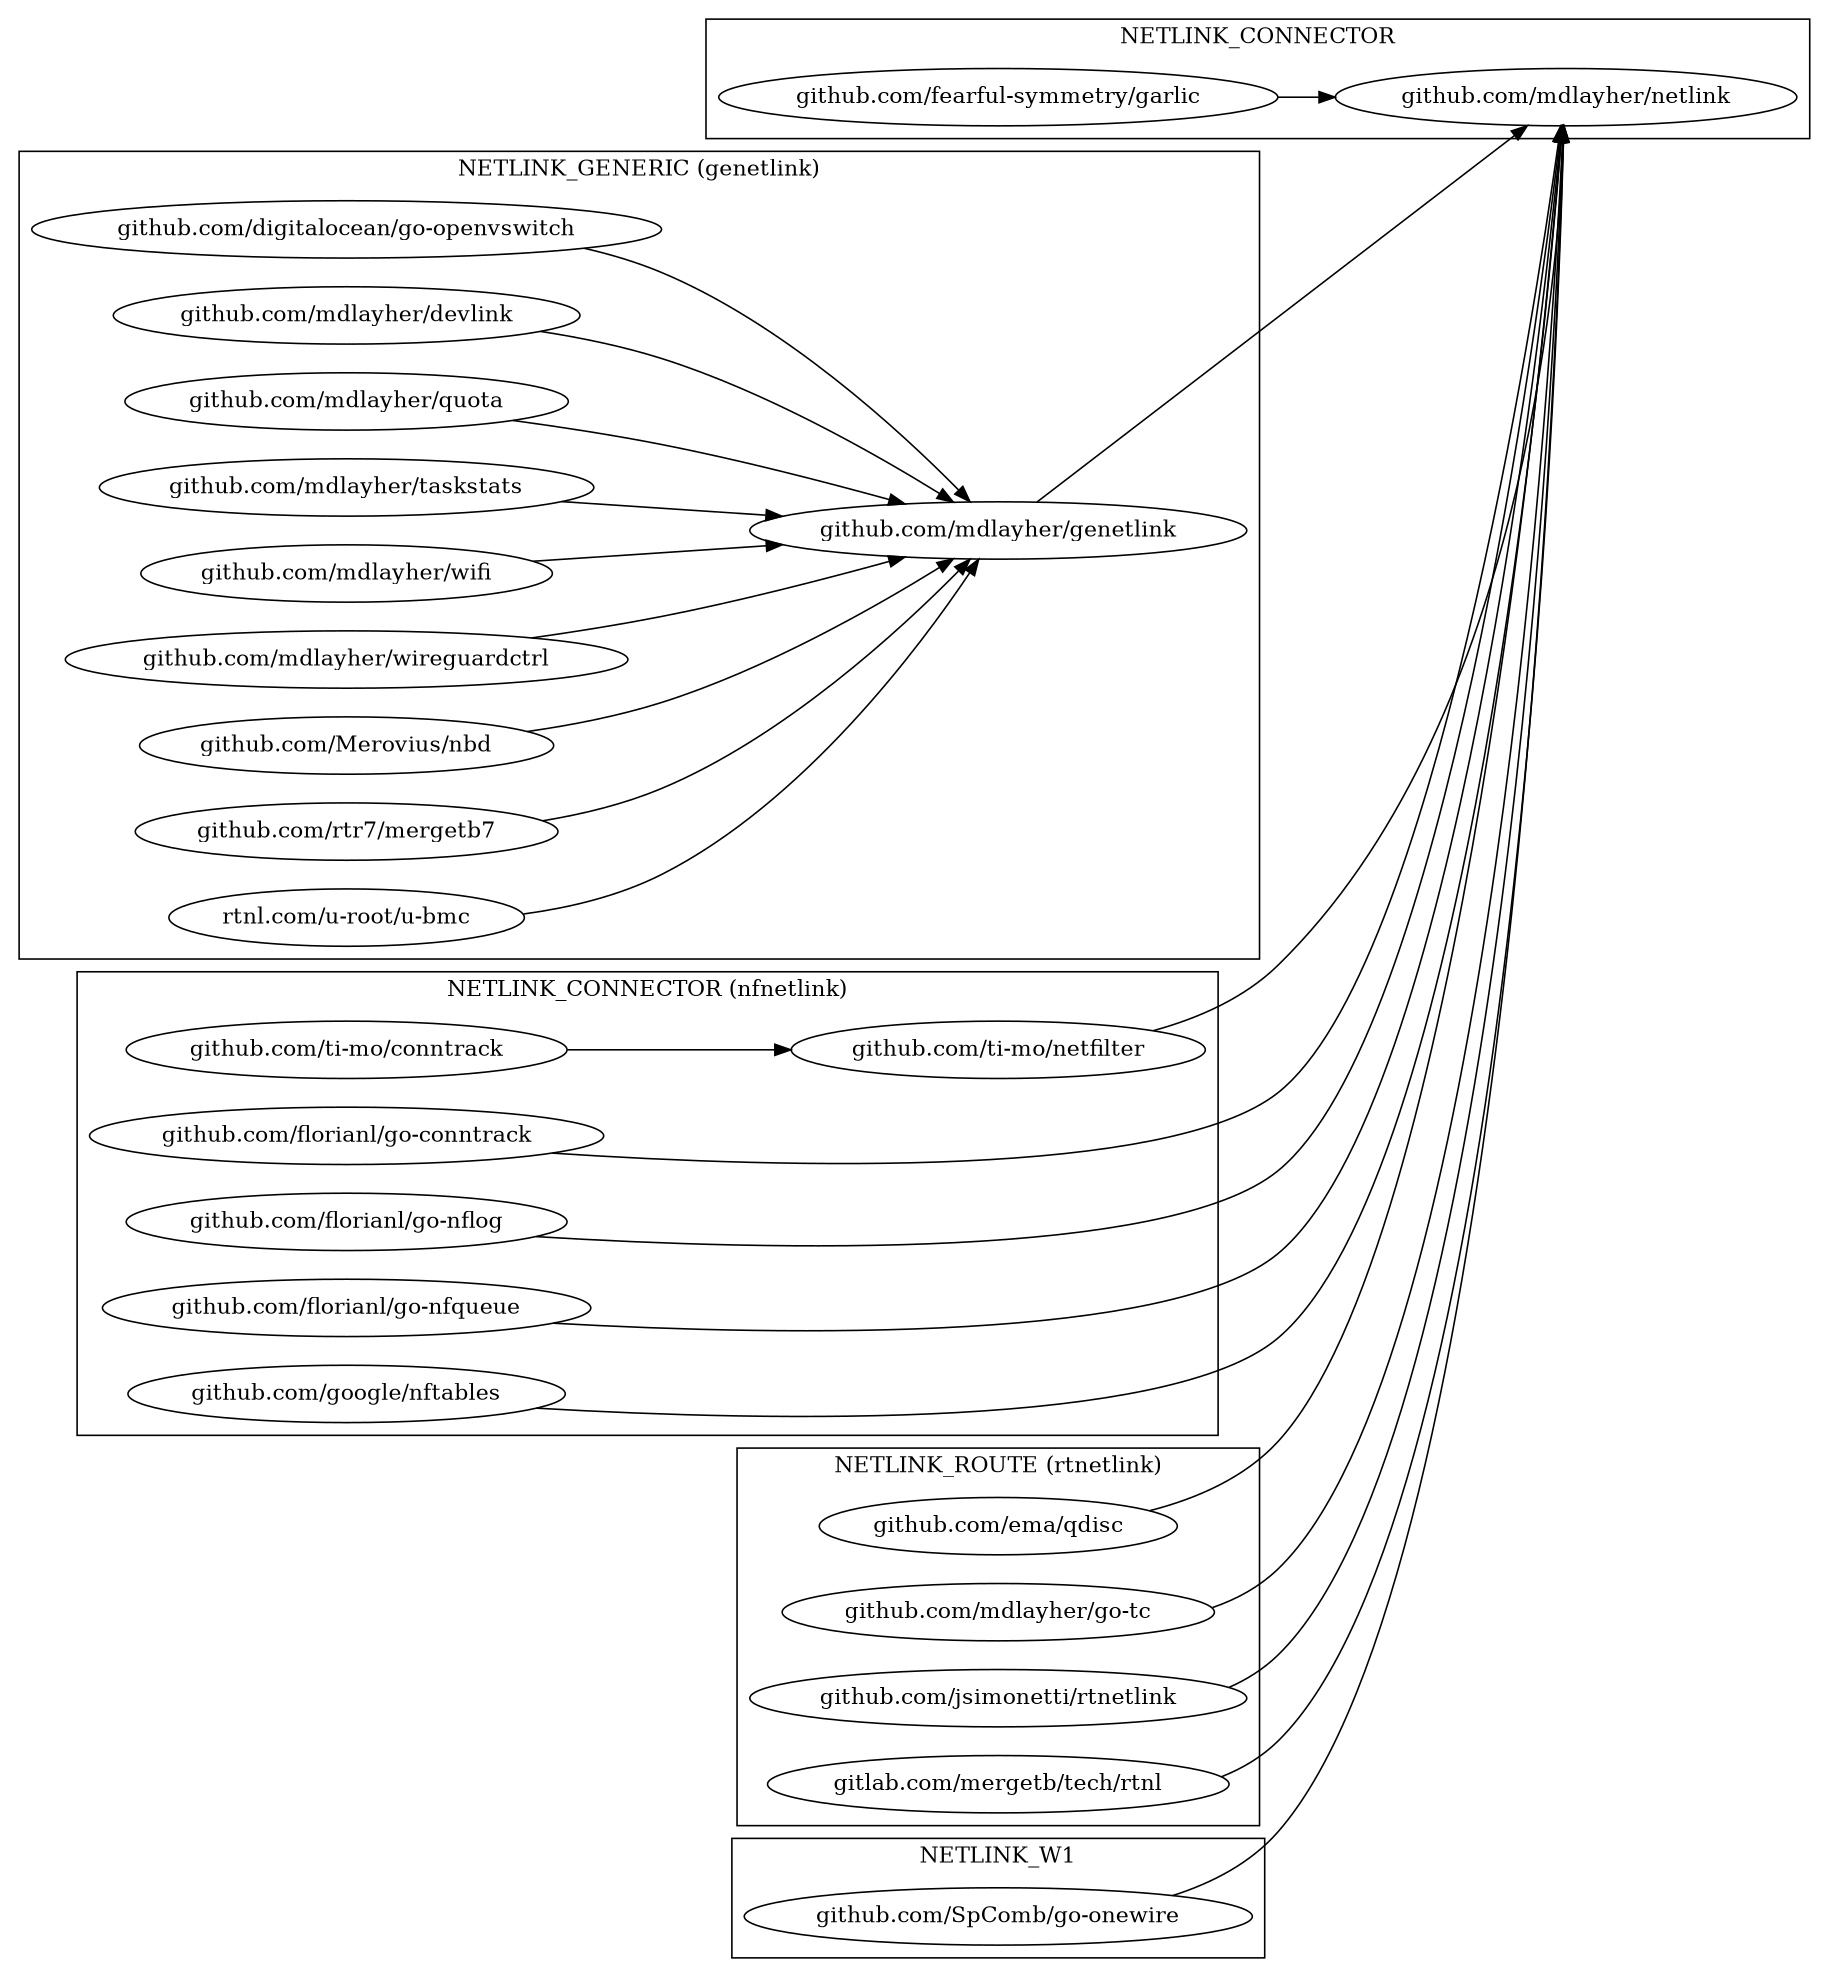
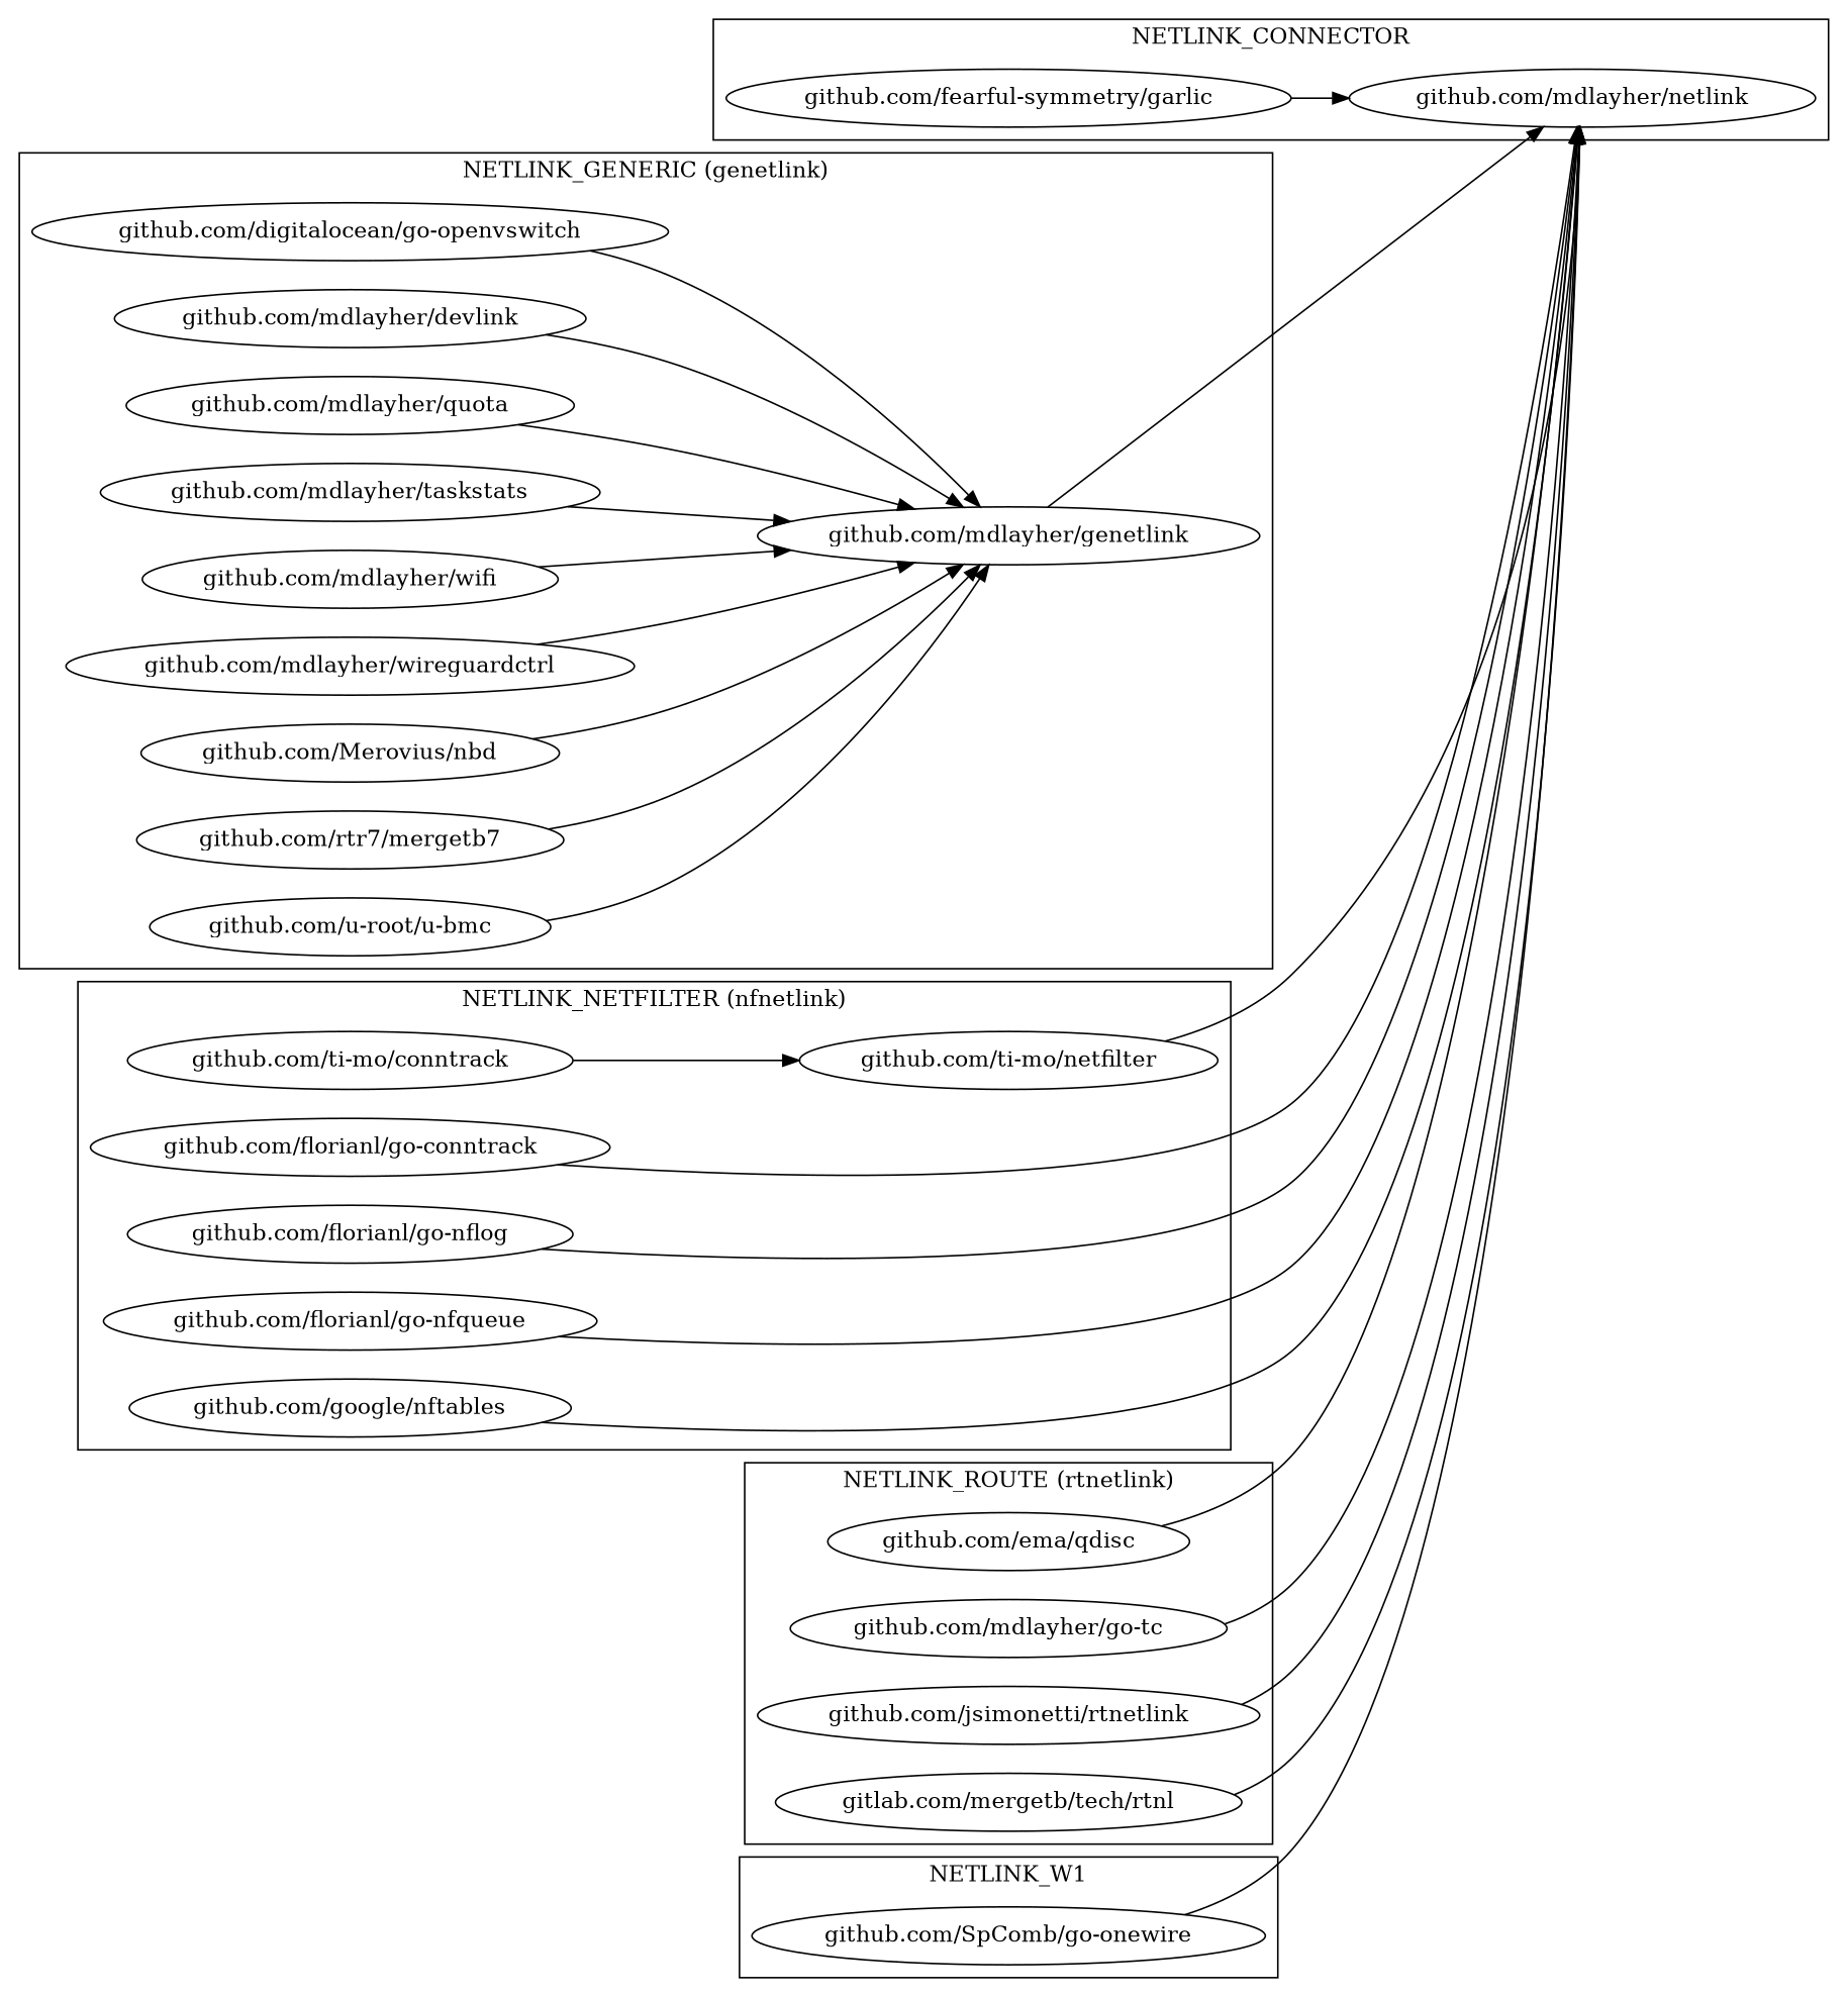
  digraph {
    rankdir=LR
    "github.com/mdlayher/netlink"
    "github.com/fearful-symmetry/garlic"
    "github.com/mdlayher/genetlink"
    "github.com/digitalocean/go-openvswitch"
    "github.com/mdlayher/devlink"
    "github.com/mdlayher/quota"
    "github.com/mdlayher/taskstats"
    "github.com/mdlayher/wifi"
    "github.com/mdlayher/wireguardctrl"
    "github.com/Merovius/nbd"
    n11 [label="github.com/rtr7/mergetb7"]
-   "github.com/u-root/u-bmc" [label="rtnl.com/u-root/u-bmc"]
+   "github.com/u-root/u-bmc"
    "github.com/florianl/go-conntrack"
    "github.com/florianl/go-nflog"
    "github.com/florianl/go-nfqueue"
    "github.com/google/nftables"
    "github.com/ti-mo/netfilter"
    "github.com/ti-mo/conntrack"
    "github.com/ema/qdisc"
    n20 [label="github.com/mdlayher/go-tc"]
    "github.com/jsimonetti/rtnetlink"
    "gitlab.com/mergetb/tech/rtnl"
    "github.com/SpComb/go-onewire"
    subgraph cluster_1 {
      label=NETLINK_CONNECTOR
      "github.com/mdlayher/netlink"
      "github.com/fearful-symmetry/garlic"
    }
    subgraph cluster_2 {
    }
    subgraph cluster_3 {
      label="NETLINK_GENERIC (genetlink)"
      "github.com/mdlayher/genetlink"
      "github.com/digitalocean/go-openvswitch"
      "github.com/mdlayher/devlink"
      "github.com/mdlayher/quota"
      "github.com/mdlayher/taskstats"
      "github.com/mdlayher/wifi"
      "github.com/mdlayher/wireguardctrl"
      "github.com/Merovius/nbd"
      n11
      "github.com/u-root/u-bmc"
    }
    subgraph cluster_4 {
-     label="NETLINK_CONNECTOR (nfnetlink)"
+     label="NETLINK_NETFILTER (nfnetlink)"
      "github.com/florianl/go-conntrack"
      "github.com/florianl/go-nflog"
      "github.com/florianl/go-nfqueue"
      "github.com/google/nftables"
      "github.com/ti-mo/netfilter"
      "github.com/ti-mo/conntrack"
    }
    subgraph cluster_5 {
      label="NETLINK_ROUTE (rtnetlink)"
      "github.com/ema/qdisc"
      n20
      "github.com/jsimonetti/rtnetlink"
      "gitlab.com/mergetb/tech/rtnl"
    }
    subgraph cluster_6 {
      label=NETLINK_W1
      "github.com/SpComb/go-onewire"
    }
    "github.com/fearful-symmetry/garlic" -> "github.com/mdlayher/netlink"
    "github.com/mdlayher/genetlink" -> "github.com/mdlayher/netlink"
    "github.com/digitalocean/go-openvswitch" -> "github.com/mdlayher/genetlink"
    "github.com/mdlayher/devlink" -> "github.com/mdlayher/genetlink"
    "github.com/mdlayher/quota" -> "github.com/mdlayher/genetlink"
    "github.com/mdlayher/taskstats" -> "github.com/mdlayher/genetlink"
    "github.com/mdlayher/wifi" -> "github.com/mdlayher/genetlink"
    "github.com/mdlayher/wireguardctrl" -> "github.com/mdlayher/genetlink"
    "github.com/Merovius/nbd" -> "github.com/mdlayher/genetlink"
    n11 -> "github.com/mdlayher/genetlink"
    "github.com/u-root/u-bmc" -> "github.com/mdlayher/genetlink"
    "github.com/florianl/go-conntrack" -> "github.com/mdlayher/netlink"
    "github.com/florianl/go-nflog" -> "github.com/mdlayher/netlink"
    "github.com/florianl/go-nfqueue" -> "github.com/mdlayher/netlink"
    "github.com/google/nftables" -> "github.com/mdlayher/netlink"
    "github.com/ti-mo/netfilter" -> "github.com/mdlayher/netlink"
    "github.com/ti-mo/conntrack" -> "github.com/ti-mo/netfilter"
    "github.com/ema/qdisc" -> "github.com/mdlayher/netlink"
    n20 -> "github.com/mdlayher/netlink"
    "github.com/jsimonetti/rtnetlink" -> "github.com/mdlayher/netlink"
    "gitlab.com/mergetb/tech/rtnl" -> "github.com/mdlayher/netlink"
    "github.com/SpComb/go-onewire" -> "github.com/mdlayher/netlink"
  }
